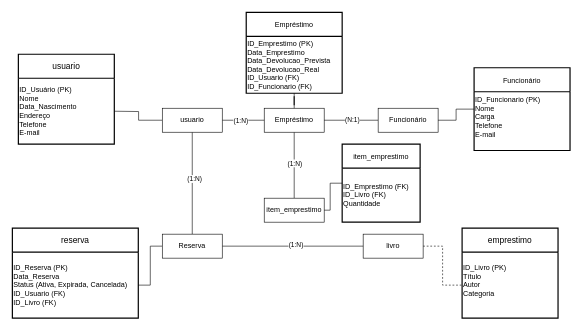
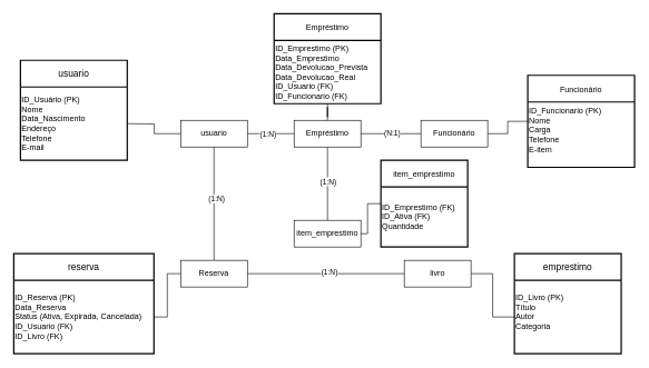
  <mxCell id="0" />
  <mxCell id="1" parent="0" />
  <mxCell id="2" value="" style="edgeStyle=orthogonalEdgeStyle;rounded=0;orthogonalLoop=1;jettySize=auto;html=1;endArrow=none;startFill=0;entryX=0;entryY=0;entryDx=0;entryDy=0;" edge="1" parent="1" source="7"><mxGeometry relative="1" as="geometry"><mxPoint x="460" y="185" as="targetPoint" /><Array as="points"><mxPoint x="460" y="200" /></Array></mxGeometry></mxCell>
  <mxCell id="3" value="(1:N)" style="edgeLabel;html=1;align=center;verticalAlign=middle;resizable=0;points=[];" connectable="0" vertex="1" parent="2"><mxGeometry x="0.173" y="-1" relative="1" as="geometry"><mxPoint x="-32" y="-1" as="offset" /></mxGeometry></mxCell>
  <mxCell id="4" value="" style="edgeStyle=orthogonalEdgeStyle;rounded=0;orthogonalLoop=1;jettySize=auto;html=1;endArrow=none;startFill=0;" edge="1" parent="1" source="7" target="17"><mxGeometry relative="1" as="geometry" /></mxCell>
  <mxCell id="5" value="&lt;span style=&quot;color: rgba(0, 0, 0, 0); font-family: monospace; font-size: 0px; text-align: start; background-color: rgb(251, 251, 251);&quot;&gt;%3CmxGraphModel%3E%3Croot%3E%3CmxCell%20id%3D%220%22%2F%3E%3CmxCell%20id%3D%221%22%20parent%3D%220%22%2F%3E%3CmxCell%20id%3D%222%22%20value%3D%22(1%3AN)%22%20style%3D%22edgeLabel%3Bhtml%3D1%3Balign%3Dcenter%3BverticalAlign%3Dmiddle%3Bresizable%3D0%3Bpoints%3D%5B%5D%3B%22%20connectable%3D%220%22%20vertex%3D%221%22%20parent%3D%221%22%3E%3CmxGeometry%20x%3D%22210%22%20y%3D%2261%22%20as%3D%22geometry%22%2F%3E%3C%2FmxCell%3E%3C%2Froot%3E%3C%2FmxGraphModel%3E&lt;/span&gt;" style="edgeLabel;html=1;align=center;verticalAlign=middle;resizable=0;points=[];" vertex="1" connectable="0" parent="4"><mxGeometry x="0.012" relative="1" as="geometry"><mxPoint as="offset" /></mxGeometry></mxCell>
  <mxCell id="6" value="" style="edgeStyle=orthogonalEdgeStyle;rounded=0;orthogonalLoop=1;jettySize=auto;html=1;endArrow=none;startFill=0;" edge="1" parent="1" source="7"><mxGeometry relative="1" as="geometry"><mxPoint x="190" y="185" as="targetPoint" /></mxGeometry></mxCell>
  <mxCell id="7" value="usuario" style="whiteSpace=wrap;html=1;align=center;" vertex="1" parent="1"><mxGeometry x="270" y="180" width="100" height="40" as="geometry" /></mxCell>
  <mxCell id="8" value="(N:1)" style="edgeStyle=orthogonalEdgeStyle;rounded=0;orthogonalLoop=1;jettySize=auto;html=1;endArrow=none;startFill=0;exitX=1;exitY=0;exitDx=0;exitDy=0;" edge="1" parent="1" target="9"><mxGeometry x="0.314" relative="1" as="geometry"><mxPoint x="520" y="185" as="sourcePoint" /><Array as="points"><mxPoint x="520" y="200" /></Array><mxPoint as="offset" /></mxGeometry></mxCell>
  <mxCell id="9" value="&lt;span style=&quot;text-align: left;&quot;&gt;Funcionário&lt;/span&gt;" style="whiteSpace=wrap;html=1;align=center;" vertex="1" parent="1"><mxGeometry x="630" y="180" width="100" height="40" as="geometry" /></mxCell>
  <mxCell id="10" value="" style="edgeStyle=orthogonalEdgeStyle;rounded=0;orthogonalLoop=1;jettySize=auto;html=1;endArrow=none;startFill=0;exitX=0.5;exitY=1;exitDx=0;exitDy=0;" edge="1" parent="1" source="22" target="12"><mxGeometry relative="1" as="geometry"><mxPoint x="490" y="230" as="sourcePoint" /></mxGeometry></mxCell>
  <mxCell id="11" value="(1:N)" style="edgeLabel;html=1;align=center;verticalAlign=middle;resizable=0;points=[];" connectable="0" vertex="1" parent="10"><mxGeometry x="-0.075" y="2" relative="1" as="geometry"><mxPoint x="-2" as="offset" /></mxGeometry></mxCell>
  <mxCell id="12" value="item_emprestimo" style="whiteSpace=wrap;html=1;align=center;" vertex="1" parent="1"><mxGeometry x="440" y="330" width="100" height="40" as="geometry" /></mxCell>
- <mxCell id="13" value="" style="edgeStyle=orthogonalEdgeStyle;rounded=0;orthogonalLoop=1;jettySize=auto;html=1;endArrow=none;startFill=0;dashed=1;" edge="1" parent="1" source="14" target="24"><mxGeometry relative="1" as="geometry" /></mxCell>
+ <mxCell id="13" value="" style="edgeStyle=orthogonalEdgeStyle;rounded=0;orthogonalLoop=1;jettySize=auto;html=1;endArrow=none;startFill=0;" edge="1" parent="1" source="14" target="24"><mxGeometry relative="1" as="geometry" /></mxCell>
  <mxCell id="14" value="livro" style="whiteSpace=wrap;html=1;align=center;" vertex="1" parent="1"><mxGeometry x="605" y="390" width="100" height="40" as="geometry" /></mxCell>
  <mxCell id="15" value="" style="edgeStyle=orthogonalEdgeStyle;rounded=0;orthogonalLoop=1;jettySize=auto;html=1;endArrow=none;startFill=0;entryX=0;entryY=0.5;entryDx=0;entryDy=0;" edge="1" parent="1" source="17" target="14"><mxGeometry relative="1" as="geometry"><mxPoint x="490" y="400" as="targetPoint" /></mxGeometry></mxCell>
  <mxCell id="16" value="" style="edgeStyle=orthogonalEdgeStyle;rounded=0;orthogonalLoop=1;jettySize=auto;html=1;endArrow=none;startFill=0;" edge="1" parent="1" source="17" target="26"><mxGeometry relative="1" as="geometry" /></mxCell>
  <mxCell id="17" value="Reserva" style="whiteSpace=wrap;html=1;align=center;" vertex="1" parent="1"><mxGeometry x="270" y="390" width="100" height="40" as="geometry" /></mxCell>
  <mxCell id="18" value="(1:N)" style="edgeLabel;html=1;align=center;verticalAlign=middle;resizable=0;points=[];" connectable="0" vertex="1" parent="1"><mxGeometry x="420" y="220" as="geometry"><mxPoint x="-97" y="77" as="offset" /></mxGeometry></mxCell>
  <mxCell id="19" value="(1:N)" style="edgeLabel;html=1;align=center;verticalAlign=middle;resizable=0;points=[];" connectable="0" vertex="1" parent="1"><mxGeometry x="510" y="180" as="geometry"><mxPoint x="-18" y="227" as="offset" /></mxGeometry></mxCell>
  <mxCell id="20" value="usuario" style="swimlane;childLayout=stackLayout;horizontal=1;startSize=40;horizontalStack=0;rounded=1;fontSize=14;fontStyle=0;strokeWidth=2;resizeParent=0;resizeLast=1;shadow=0;dashed=0;align=center;arcSize=0;whiteSpace=wrap;html=1;" vertex="1" parent="1"><mxGeometry x="30" y="90" width="160" height="150" as="geometry" /></mxCell>
  <mxCell id="21" value="&lt;div&gt;ID_Usuário (PK)&lt;/div&gt;&lt;div&gt;Nome&lt;/div&gt;&lt;div&gt;Data_Nascimento&lt;/div&gt;&lt;div&gt;Endereço&lt;/div&gt;&lt;div&gt;Telefone&lt;/div&gt;&lt;div&gt;E-mail&lt;/div&gt;" style="text;html=1;align=left;verticalAlign=middle;resizable=0;points=[];autosize=1;strokeColor=none;fillColor=none;" vertex="1" parent="20"><mxGeometry y="40" width="160" height="110" as="geometry" /></mxCell>
  <mxCell id="22" value="&lt;span style=&quot;text-align: left;&quot;&gt;Empréstimo&lt;/span&gt;" style="whiteSpace=wrap;html=1;align=center;" vertex="1" parent="1"><mxGeometry x="440" y="180" width="100" height="40" as="geometry" /></mxCell>
  <mxCell id="23" value="emprestimo" style="swimlane;childLayout=stackLayout;horizontal=1;startSize=40;horizontalStack=0;rounded=1;fontSize=14;fontStyle=0;strokeWidth=2;resizeParent=0;resizeLast=1;shadow=0;dashed=0;align=center;arcSize=0;whiteSpace=wrap;html=1;" vertex="1" parent="1"><mxGeometry x="770" y="380" width="160" height="150" as="geometry"><mxRectangle x="730" y="330" width="70" height="40" as="alternateBounds" /></mxGeometry></mxCell>
  <mxCell id="24" value="&lt;div&gt;ID_Livro (PK)&lt;/div&gt;&lt;div&gt;Título&lt;/div&gt;&lt;div&gt;Autor&lt;/div&gt;&lt;div&gt;Categoria&lt;/div&gt;&lt;div&gt;&lt;br&gt;&lt;/div&gt;" style="text;html=1;align=left;verticalAlign=middle;resizable=0;points=[];autosize=1;strokeColor=none;fillColor=none;" vertex="1" parent="23"><mxGeometry y="40" width="160" height="110" as="geometry" /></mxCell>
  <mxCell id="25" value="reserva" style="swimlane;childLayout=stackLayout;horizontal=1;startSize=40;horizontalStack=0;rounded=1;fontSize=14;fontStyle=0;strokeWidth=2;resizeParent=0;resizeLast=1;shadow=0;dashed=0;align=center;arcSize=0;whiteSpace=wrap;html=1;" vertex="1" parent="1"><mxGeometry x="20" y="380" width="210" height="150" as="geometry" /></mxCell>
  <mxCell id="26" value="&lt;div&gt;&lt;div&gt;ID_Reserva (PK)&lt;/div&gt;&lt;div&gt;Data_Reserva&lt;/div&gt;&lt;div&gt;Status (Ativa, Expirada, Cancelada)&lt;/div&gt;&lt;div&gt;ID_Usuario (FK)&lt;/div&gt;&lt;div&gt;ID_Livro (FK)&lt;/div&gt;&lt;/div&gt;" style="text;html=1;align=left;verticalAlign=middle;resizable=0;points=[];autosize=1;strokeColor=none;fillColor=none;" vertex="1" parent="25"><mxGeometry y="40" width="210" height="110" as="geometry" /></mxCell>
  <mxCell id="27" value="" style="edgeStyle=orthogonalEdgeStyle;rounded=0;orthogonalLoop=1;jettySize=auto;html=1;endArrow=none;startFill=0;" edge="1" parent="1" source="28" target="12"><mxGeometry relative="1" as="geometry" /></mxCell>
  <mxCell id="28" value="&lt;span style=&quot;font-size: 12px;&quot;&gt;item_emprestimo&lt;/span&gt;" style="swimlane;childLayout=stackLayout;horizontal=1;startSize=40;horizontalStack=0;rounded=1;fontSize=14;fontStyle=0;strokeWidth=2;resizeParent=0;resizeLast=1;shadow=0;dashed=0;align=center;arcSize=0;whiteSpace=wrap;html=1;" vertex="1" parent="1"><mxGeometry x="570" y="240" width="130" height="130" as="geometry" /></mxCell>
- <mxCell id="29" value="&lt;div&gt;&lt;div&gt;ID_Emprestimo (FK)&lt;/div&gt;&lt;div&gt;ID_Livro (FK)&lt;/div&gt;&lt;div&gt;Quantidade&lt;/div&gt;&lt;/div&gt;" style="text;html=1;align=left;verticalAlign=middle;resizable=0;points=[];autosize=1;strokeColor=none;fillColor=none;" vertex="1" parent="28"><mxGeometry y="40" width="130" height="90" as="geometry" /></mxCell>
+ <mxCell id="29" value="&lt;div&gt;&lt;div&gt;ID_Emprestimo (FK)&lt;/div&gt;&lt;div&gt;ID_Ativa (FK)&lt;/div&gt;&lt;div&gt;Quantidade&lt;/div&gt;&lt;/div&gt;" style="text;html=1;align=left;verticalAlign=middle;resizable=0;points=[];autosize=1;strokeColor=none;fillColor=none;" vertex="1" parent="28"><mxGeometry y="40" width="130" height="90" as="geometry" /></mxCell>
  <mxCell id="30" value="&lt;span style=&quot;font-size: 12px; text-align: left;&quot;&gt;Empréstimo&lt;/span&gt;" style="swimlane;childLayout=stackLayout;horizontal=1;startSize=40;horizontalStack=0;rounded=1;fontSize=14;fontStyle=0;strokeWidth=2;resizeParent=0;resizeLast=1;shadow=0;dashed=0;align=center;arcSize=0;whiteSpace=wrap;html=1;" vertex="1" parent="1"><mxGeometry x="410" y="20" width="160" height="135" as="geometry" /></mxCell>
  <mxCell id="31" value="&lt;div&gt;ID_Emprestimo (PK)&lt;/div&gt;&lt;div&gt;Data_Emprestimo&lt;/div&gt;&lt;div&gt;Data_Devolucao_Prevista&lt;/div&gt;&lt;div&gt;Data_Devolucao_Real&lt;/div&gt;&lt;div&gt;ID_Usuario (FK)&lt;/div&gt;&lt;div&gt;ID_Funcionario (FK)&lt;/div&gt;" style="text;html=1;align=left;verticalAlign=middle;resizable=0;points=[];autosize=1;strokeColor=none;fillColor=none;" vertex="1" parent="30"><mxGeometry y="40" width="160" height="95" as="geometry" /></mxCell>
  <mxCell id="32" value="" style="edgeStyle=orthogonalEdgeStyle;rounded=0;orthogonalLoop=1;jettySize=auto;html=1;endArrow=none;startFill=0;" edge="1" parent="1" source="33" target="9"><mxGeometry relative="1" as="geometry" /></mxCell>
  <mxCell id="33" value="&lt;div style=&quot;text-align: left;&quot;&gt;&lt;span style=&quot;background-color: transparent; font-size: 12px;&quot;&gt;Funcionário&lt;/span&gt;&lt;/div&gt;" style="swimlane;childLayout=stackLayout;horizontal=1;startSize=40;horizontalStack=0;rounded=1;fontSize=14;fontStyle=0;strokeWidth=2;resizeParent=0;resizeLast=1;shadow=0;dashed=0;align=center;arcSize=0;whiteSpace=wrap;html=1;" vertex="1" parent="1"><mxGeometry x="790" y="112.5" width="160" height="138" as="geometry" /></mxCell>
- <mxCell id="34" value="&lt;div&gt;ID_Funcionario (PK)&lt;/div&gt;&lt;div&gt;Nome&lt;/div&gt;&lt;div&gt;Carga&lt;/div&gt;&lt;div&gt;Telefone&lt;/div&gt;&lt;div&gt;E-mail&lt;/div&gt;&lt;div&gt;&lt;br&gt;&lt;/div&gt;" style="text;html=1;align=left;verticalAlign=middle;resizable=0;points=[];autosize=1;strokeColor=none;fillColor=none;" vertex="1" parent="33"><mxGeometry y="40" width="160" height="98" as="geometry" /></mxCell>
+ <mxCell id="34" value="&lt;div&gt;ID_Funcionario (PK)&lt;/div&gt;&lt;div&gt;Nome&lt;/div&gt;&lt;div&gt;Carga&lt;/div&gt;&lt;div&gt;Telefone&lt;/div&gt;&lt;div&gt;E-item&lt;/div&gt;&lt;div&gt;&lt;br&gt;&lt;/div&gt;" style="text;html=1;align=left;verticalAlign=middle;resizable=0;points=[];autosize=1;strokeColor=none;fillColor=none;" vertex="1" parent="33"><mxGeometry y="40" width="160" height="98" as="geometry" /></mxCell>
  <mxCell id="35" value="" style="edgeStyle=orthogonalEdgeStyle;rounded=0;orthogonalLoop=1;jettySize=auto;html=1;endArrow=none;startFill=0;" edge="1" parent="1" source="31" target="22"><mxGeometry relative="1" as="geometry" /></mxCell>
